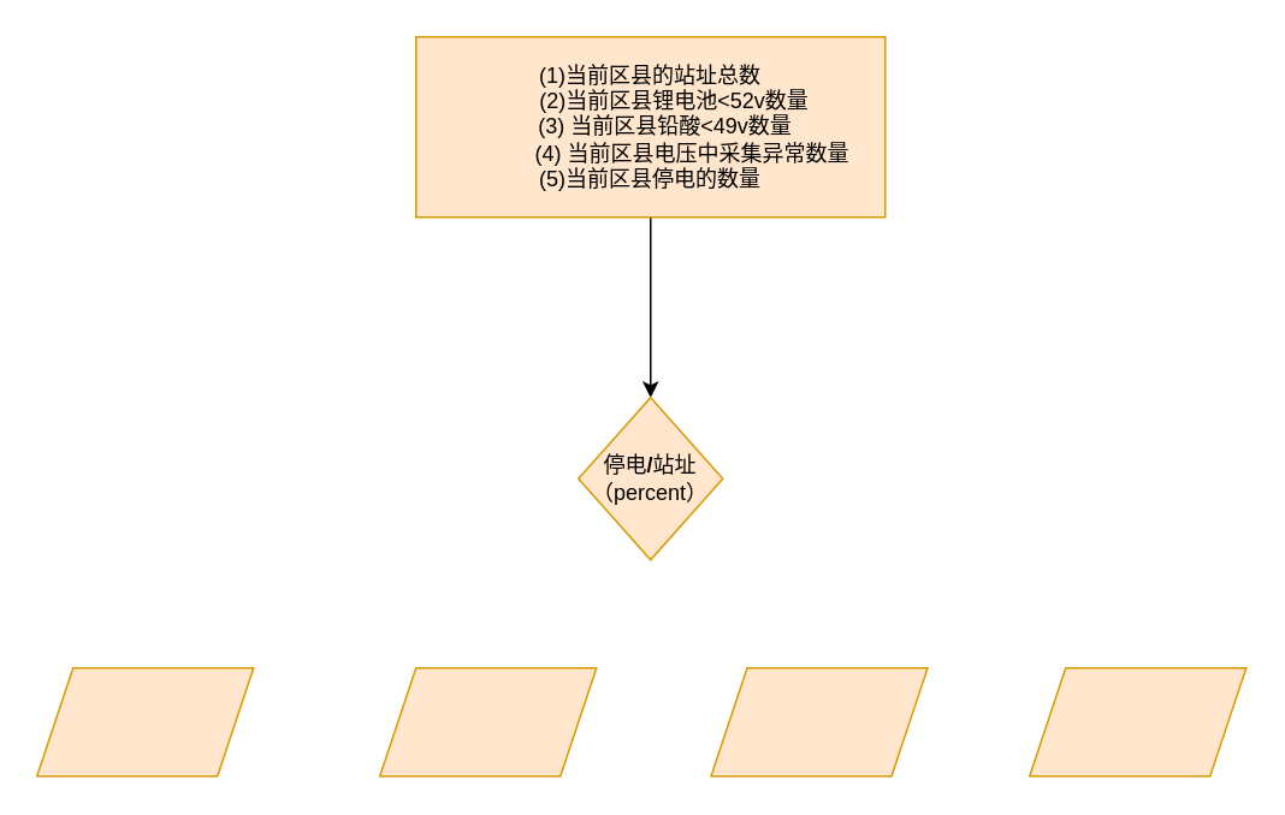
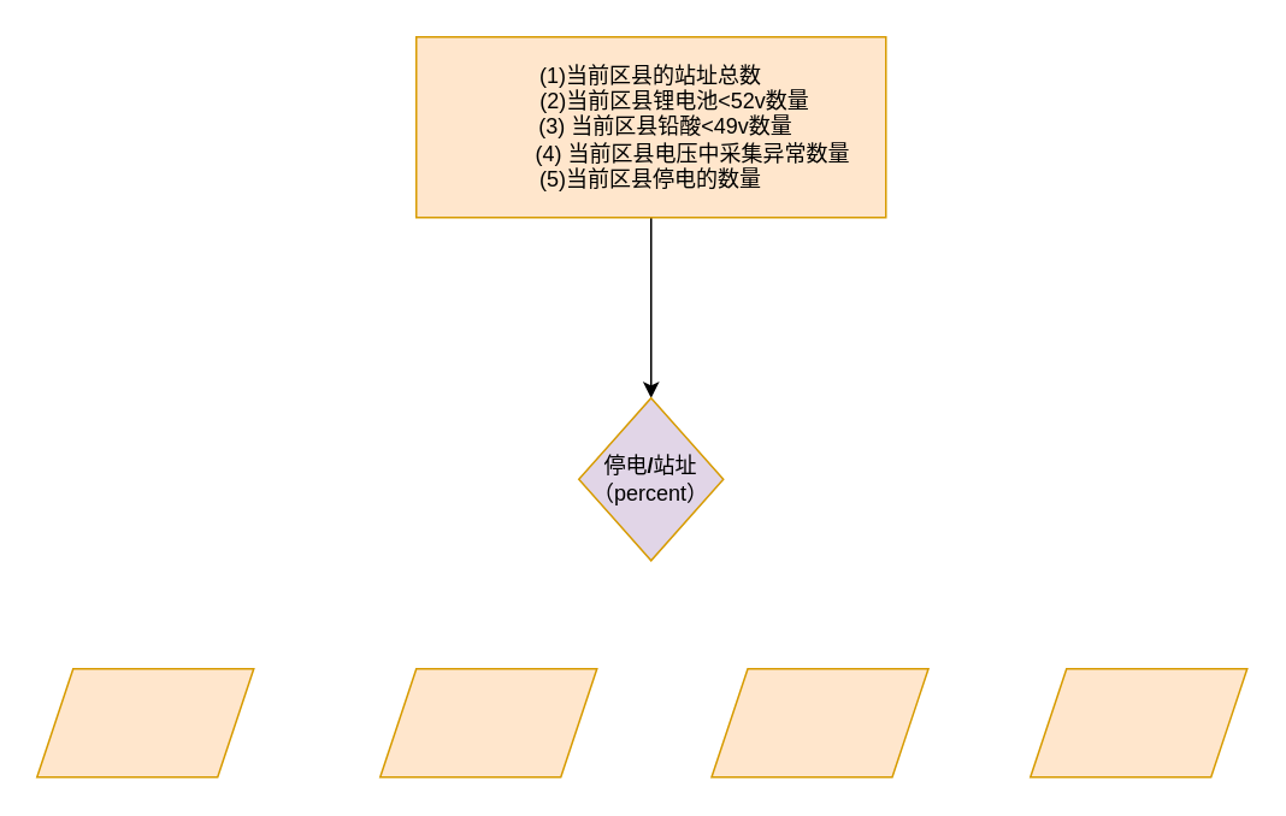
  <mxCell id="0" />
  <mxCell id="1" parent="0" />
  <mxCell id="2" value="" style="edgeStyle=orthogonalEdgeStyle;rounded=0;orthogonalLoop=1;jettySize=auto;html=1;" edge="1" parent="1" source="3" target="4"><mxGeometry relative="1" as="geometry" /></mxCell>
  <mxCell id="3" value="(1)当前区县的站址总数&lt;br&gt;&amp;nbsp; &amp;nbsp; &amp;nbsp; &amp;nbsp; (2)当前区县锂电池&amp;lt;52v数量&lt;br&gt;&amp;nbsp; &amp;nbsp; &amp;nbsp;(3) 当前区县铅酸&amp;lt;49v数量&lt;br&gt;&amp;nbsp; &amp;nbsp; &amp;nbsp; &amp;nbsp; &amp;nbsp; &amp;nbsp; &amp;nbsp; (4) 当前区县电压中采集异常数量&lt;br&gt;(5)当前区县停电的数量" style="rounded=0;whiteSpace=wrap;html=1;fillColor=#ffe6cc;strokeColor=#d79b00;" parent="1" vertex="1"><mxGeometry x="230" y="20" width="260" height="100" as="geometry" /></mxCell>
- <mxCell id="4" value="停电&lt;b&gt;/&lt;/b&gt;站址&lt;br&gt;（percent）" style="rhombus;whiteSpace=wrap;html=1;fillColor=#ffe6cc;strokeColor=#d79b00;" vertex="1" parent="1"><mxGeometry x="320" y="220" width="80" height="90" as="geometry" /></mxCell>
+ <mxCell id="4" value="停电&lt;b&gt;/&lt;/b&gt;站址&lt;br&gt;（percent）" style="rhombus;whiteSpace=wrap;html=1;fillColor=#e1d5e7;strokeColor=#d79b00;" vertex="1" parent="1"><mxGeometry x="320" y="220" width="80" height="90" as="geometry" /></mxCell>
  <mxCell id="5" value="" style="shape=parallelogram;perimeter=parallelogramPerimeter;whiteSpace=wrap;html=1;fixedSize=1;fillColor=#ffe6cc;strokeColor=#d79b00;" vertex="1" parent="1"><mxGeometry x="20" y="370" width="120" height="60" as="geometry" /></mxCell>
  <mxCell id="6" value="" style="shape=parallelogram;perimeter=parallelogramPerimeter;whiteSpace=wrap;html=1;fixedSize=1;fillColor=#ffe6cc;strokeColor=#d79b00;" vertex="1" parent="1"><mxGeometry x="210" y="370" width="120" height="60" as="geometry" /></mxCell>
  <mxCell id="7" value="" style="shape=parallelogram;perimeter=parallelogramPerimeter;whiteSpace=wrap;html=1;fixedSize=1;fillColor=#ffe6cc;strokeColor=#d79b00;" vertex="1" parent="1"><mxGeometry x="393.5" y="370" width="120" height="60" as="geometry" /></mxCell>
  <mxCell id="8" value="" style="shape=parallelogram;perimeter=parallelogramPerimeter;whiteSpace=wrap;html=1;fixedSize=1;fillColor=#ffe6cc;strokeColor=#d79b00;" vertex="1" parent="1"><mxGeometry x="570" y="370" width="120" height="60" as="geometry" /></mxCell>
